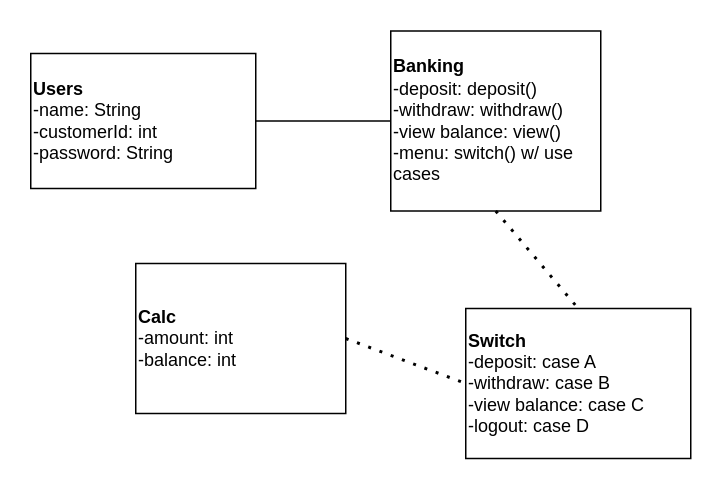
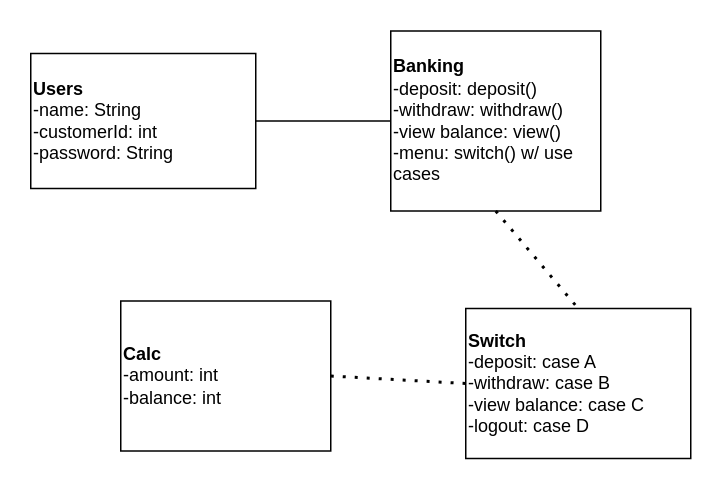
  <mxCell id="0" />
  <mxCell id="1" parent="0" />
  <mxCell id="2" value="&lt;b&gt;Users&lt;/b&gt;&lt;br&gt;-name: String&lt;br&gt;-customerId: int&lt;br&gt;-password: String" style="rounded=0;whiteSpace=wrap;html=1;align=left;" vertex="1" parent="1"><mxGeometry x="20" y="35" width="150" height="90" as="geometry" /></mxCell>
  <mxCell id="3" value="" style="endArrow=none;html=1;rounded=0;exitX=1;exitY=0.5;exitDx=0;exitDy=0;" edge="1" parent="1" source="2" target="4"><mxGeometry width="50" height="50" relative="1" as="geometry"><mxPoint x="340" y="205" as="sourcePoint" /><mxPoint x="330" y="105" as="targetPoint" /></mxGeometry></mxCell>
  <mxCell id="4" value="&lt;b&gt;Banking&lt;/b&gt;&lt;br&gt;-deposit: deposit()&lt;br&gt;-withdraw: withdraw()&lt;br&gt;-view balance: view()&lt;br&gt;-menu: switch() w/ use cases" style="rounded=0;whiteSpace=wrap;html=1;align=left;" vertex="1" parent="1"><mxGeometry x="260" y="20" width="140" height="120" as="geometry" /></mxCell>
- <mxCell id="5" value="&lt;b&gt;Calc&lt;/b&gt;&lt;br&gt;-amount: int&lt;br&gt;-balance: int" style="rounded=0;whiteSpace=wrap;html=1;align=left;" vertex="1" parent="1"><mxGeometry x="90" y="175" width="140" height="100" as="geometry" /></mxCell>
+ <mxCell id="5" value="&lt;b&gt;Calc&lt;/b&gt;&lt;br&gt;-amount: int&lt;br&gt;-balance: int" style="rounded=0;whiteSpace=wrap;html=1;align=left;" vertex="1" parent="1"><mxGeometry x="80" y="200" width="140" height="100" as="geometry" /></mxCell>
  <mxCell id="6" value="&lt;b&gt;Switch&lt;/b&gt;&lt;br&gt;-deposit: case A&lt;br&gt;-withdraw: case B&lt;br&gt;-view balance: case C&lt;br&gt;-logout: case D" style="rounded=0;whiteSpace=wrap;html=1;align=left;" vertex="1" parent="1"><mxGeometry x="310" y="205" width="150" height="100" as="geometry" /></mxCell>
  <mxCell id="7" value="" style="endArrow=none;dashed=1;html=1;dashPattern=1 3;strokeWidth=2;rounded=0;exitX=1;exitY=0.5;exitDx=0;exitDy=0;entryX=0;entryY=0.5;entryDx=0;entryDy=0;" edge="1" parent="1" source="5" target="6"><mxGeometry width="50" height="50" relative="1" as="geometry"><mxPoint x="280" y="195" as="sourcePoint" /><mxPoint x="330" y="145" as="targetPoint" /></mxGeometry></mxCell>
  <mxCell id="8" value="" style="endArrow=none;dashed=1;html=1;dashPattern=1 3;strokeWidth=2;rounded=0;exitX=0.5;exitY=1;exitDx=0;exitDy=0;entryX=0.5;entryY=0;entryDx=0;entryDy=0;" edge="1" parent="1" source="4" target="6"><mxGeometry width="50" height="50" relative="1" as="geometry"><mxPoint x="340" y="105" as="sourcePoint" /><mxPoint x="390" y="55" as="targetPoint" /></mxGeometry></mxCell>
